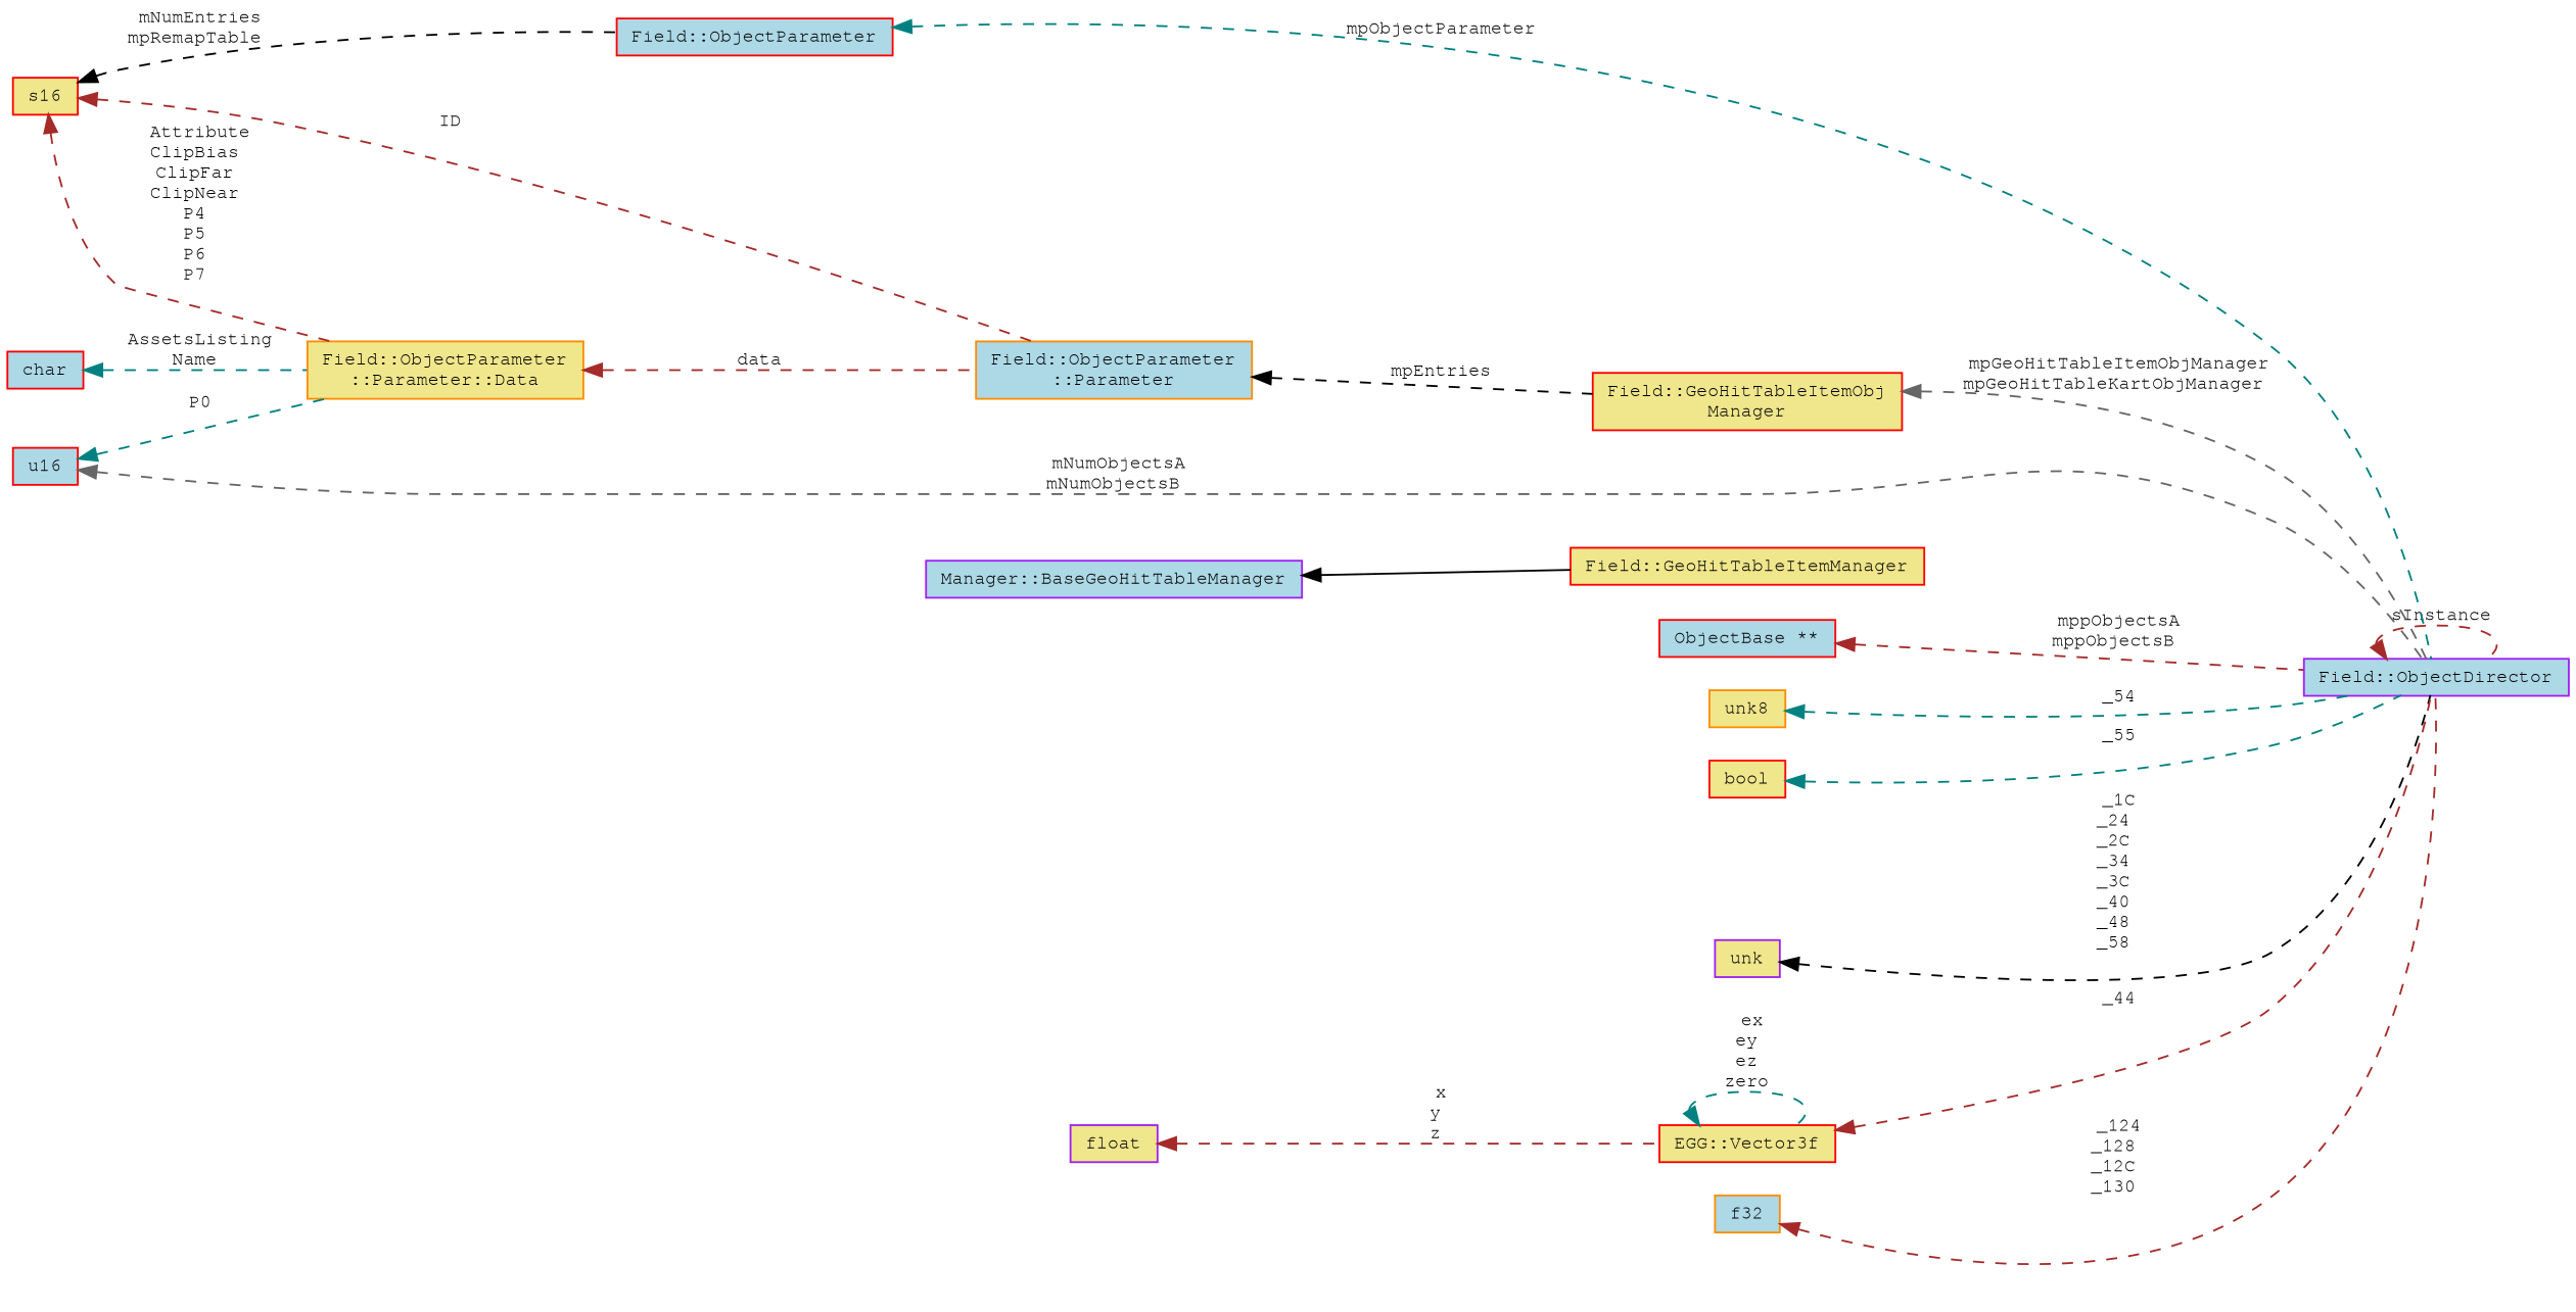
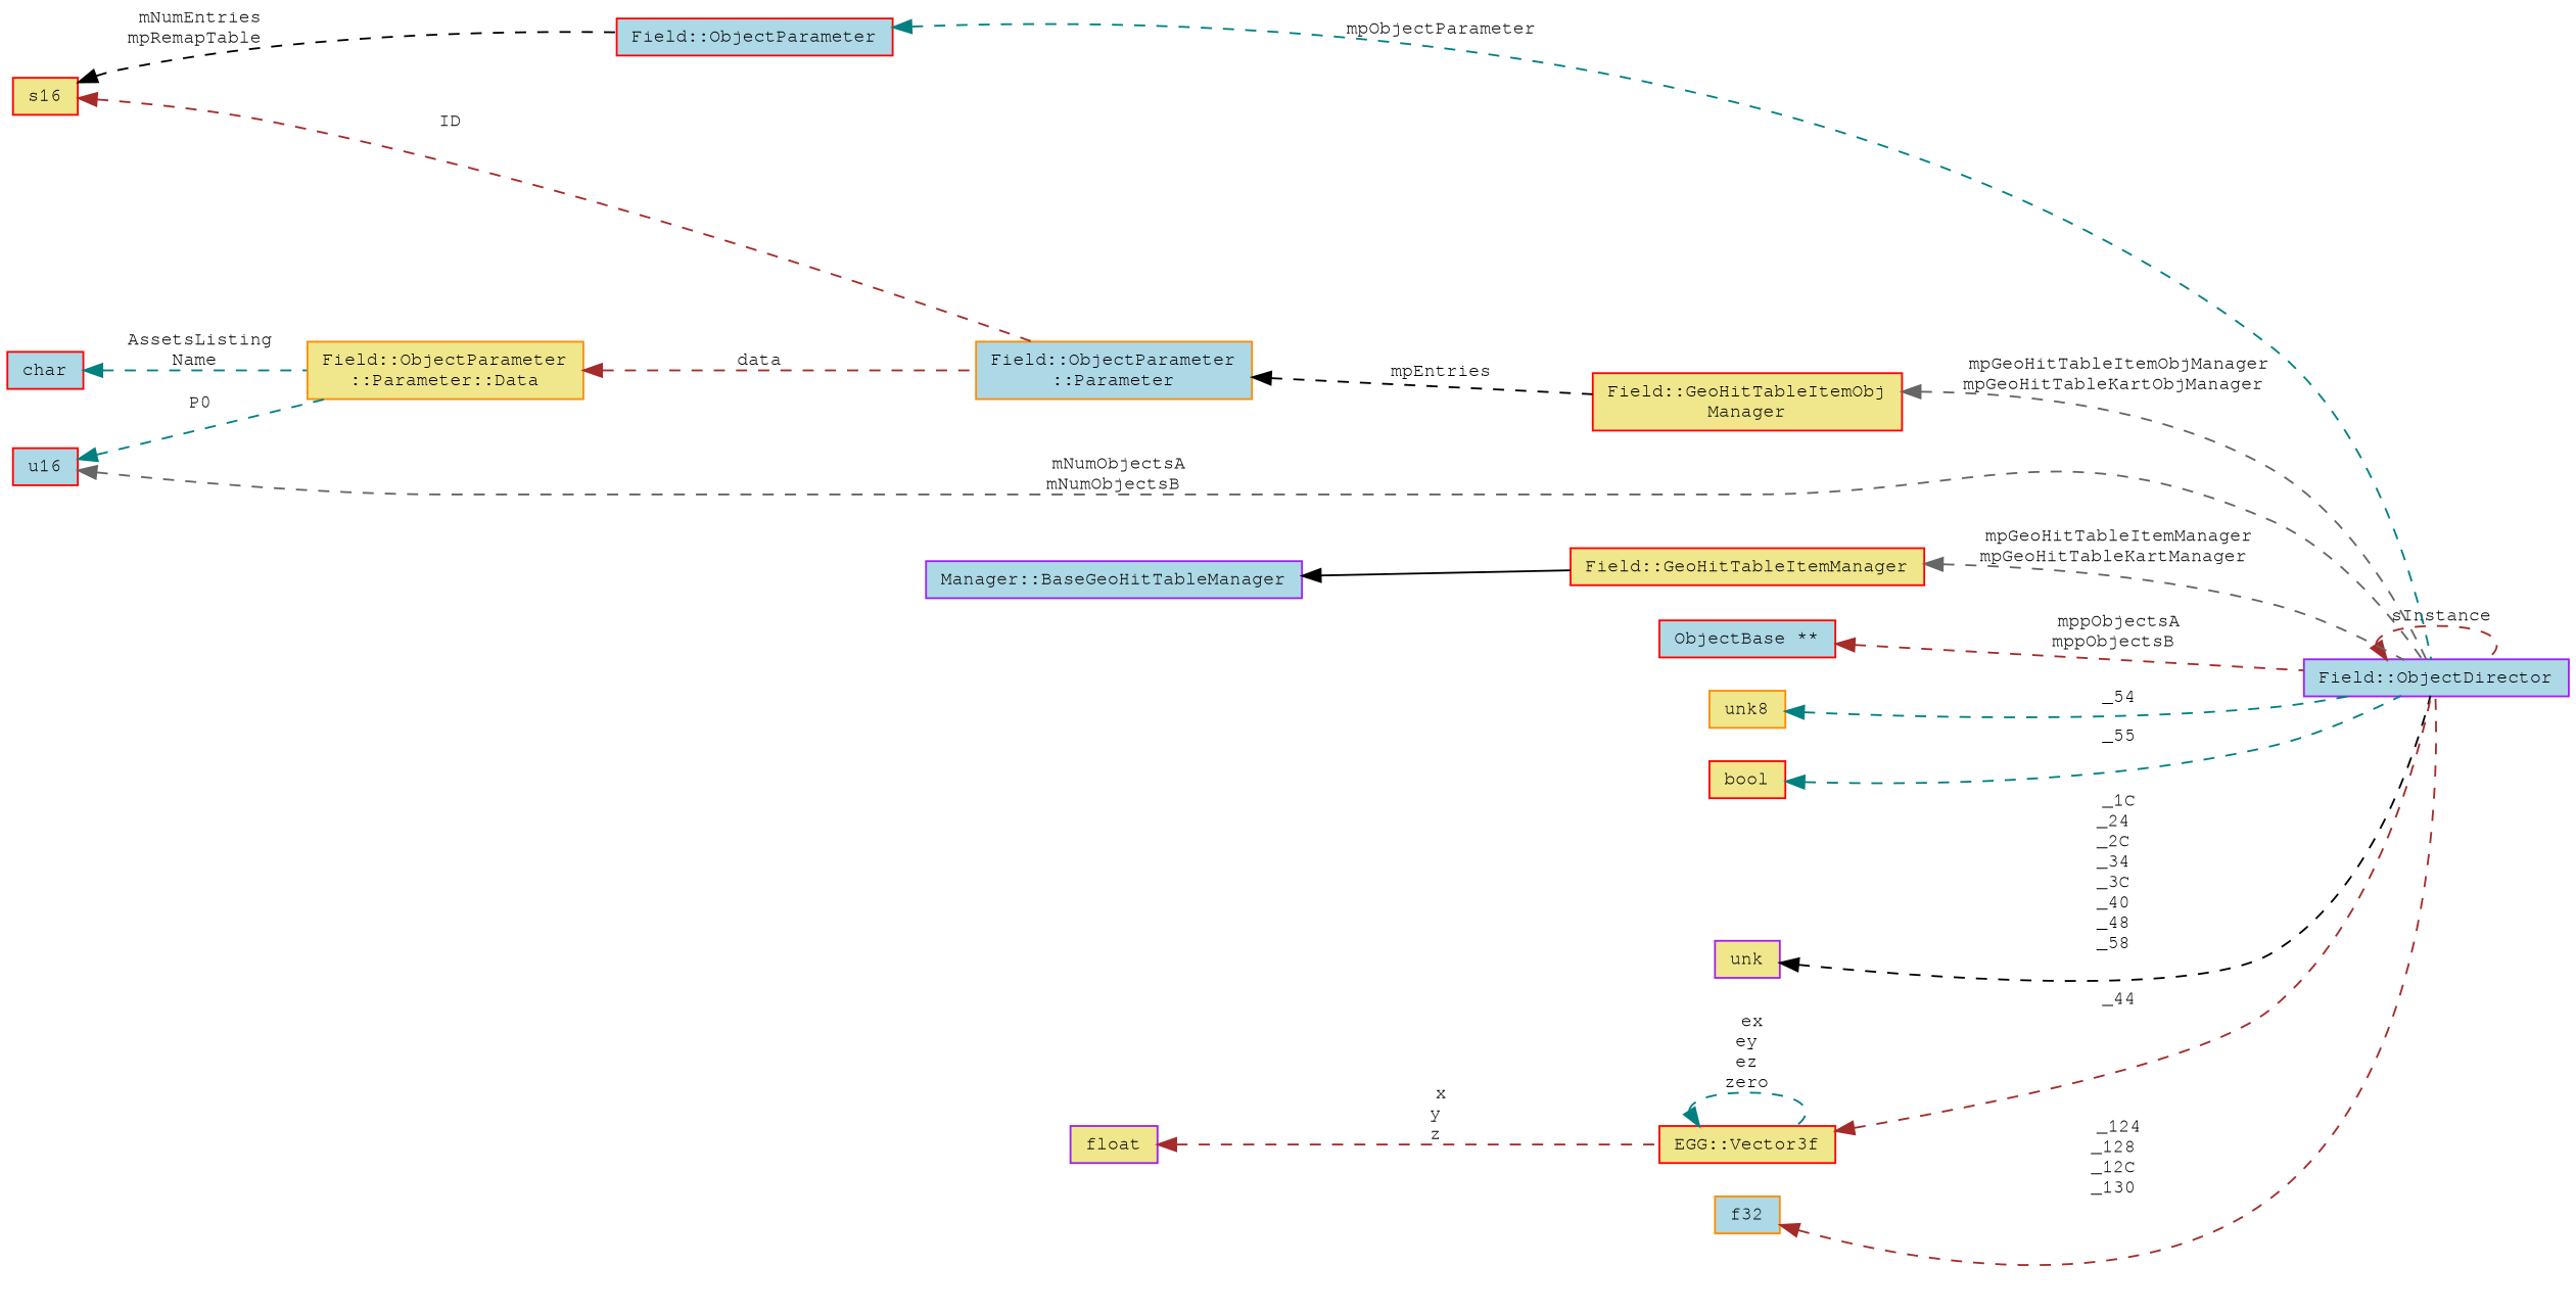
  digraph {
    rankdir=LR
    node [color=red fillcolor=khaki fontname=FreeMono fontsize=10 shape=record style=filled]
    edge [color=brown dir=back fontname=FreeMono fontsize=10 labelfontname=FreeMono labelfontsize=10 style=dashed]
    n1 [color=purple fillcolor=lightblue fontcolor=black height=0.2 label="Field::ObjectDirector" width=0.4]
    n2 [fillcolor=lightblue height=0.2 label="Field::ObjectParameter" width=0.4]
    n3 [height=0.2 label=s16 width=0.4]
    n4 [color=darkorange fillcolor=lightblue height=0.2 label="Field::ObjectParameter\l::Parameter" width=0.4]
    n5 [color=darkorange height=0.2 label="Field::ObjectParameter\l::Parameter::Data" width=0.4]
    n6 [height=0.2 label="Field::GeoHitTableItemObj\lManager" width=0.4]
    n7 [fillcolor=lightblue height=0.2 label=char width=0.4]
    n8 [fillcolor=lightblue height=0.2 label=u16 width=0.4]
    n9 [height=0.2 label="Field::GeoHitTableItemManager" width=0.4]
    n10 [color=purple fillcolor=lightblue height=0.2 label="Manager::BaseGeoHitTableManager" width=0.4]
    n11 [fillcolor=lightblue height=0.2 label="ObjectBase **" width=0.4]
    n12 [color=darkorange height=0.2 label=unk8 width=0.4]
    n13 [height=0.2 label=bool width=0.4]
    n14 [color=purple height=0.2 label=unk width=0.4]
    n15 [height=0.2 label="EGG::Vector3f" width=0.4]
    n16 [color=purple height=0.2 label=float width=0.4]
    n17 [color=darkorange fillcolor=lightblue height=0.2 label=f32 width=0.4]
    n1 -> n1 [label=" sInstance"]
    n2 -> n1 [color=teal label=" mpObjectParameter"]
    n3 -> n2 [color=black label=" mNumEntries\nmpRemapTable"]
    n3 -> n4 [label=" ID"]
-   n3 -> n5 [label=" Attribute\nClipBias\nClipFar\nClipNear\nP4\nP5\nP6\nP7"]
    n4 -> n6 [color=black label=" mpEntries"]
    n5 -> n4 [label=" data"]
    n6 -> n1 [color=gray40 label=" mpGeoHitTableItemObjManager\nmpGeoHitTableKartObjManager"]
    n7 -> n5 [color=teal label=" AssetsListing\nName"]
    n8 -> n1 [color=gray40 label=" mNumObjectsA\nmNumObjectsB"]
    n8 -> n5 [color=teal label=" P0"]
+   n9 -> n1 [color=gray40 label=" mpGeoHitTableItemManager\nmpGeoHitTableKartManager"]
    n10 -> n9 [color=black style=solid]
    n11 -> n1 [label=" mppObjectsA\nmppObjectsB"]
    n12 -> n1 [color=teal label=" _54"]
    n13 -> n1 [color=teal label=" _55"]
    n14 -> n1 [color=black label=" _1C\n_24\n_2C\n_34\n_3C\n_40\n_48\n_58"]
    n15 -> n1 [label=" _44"]
    n15 -> n15 [color=teal label=" ex\ney\nez\nzero"]
    n16 -> n15 [label=" x\ny\nz"]
    n17 -> n1 [label=" _124\n_128\n_12C\n_130"]
  }
